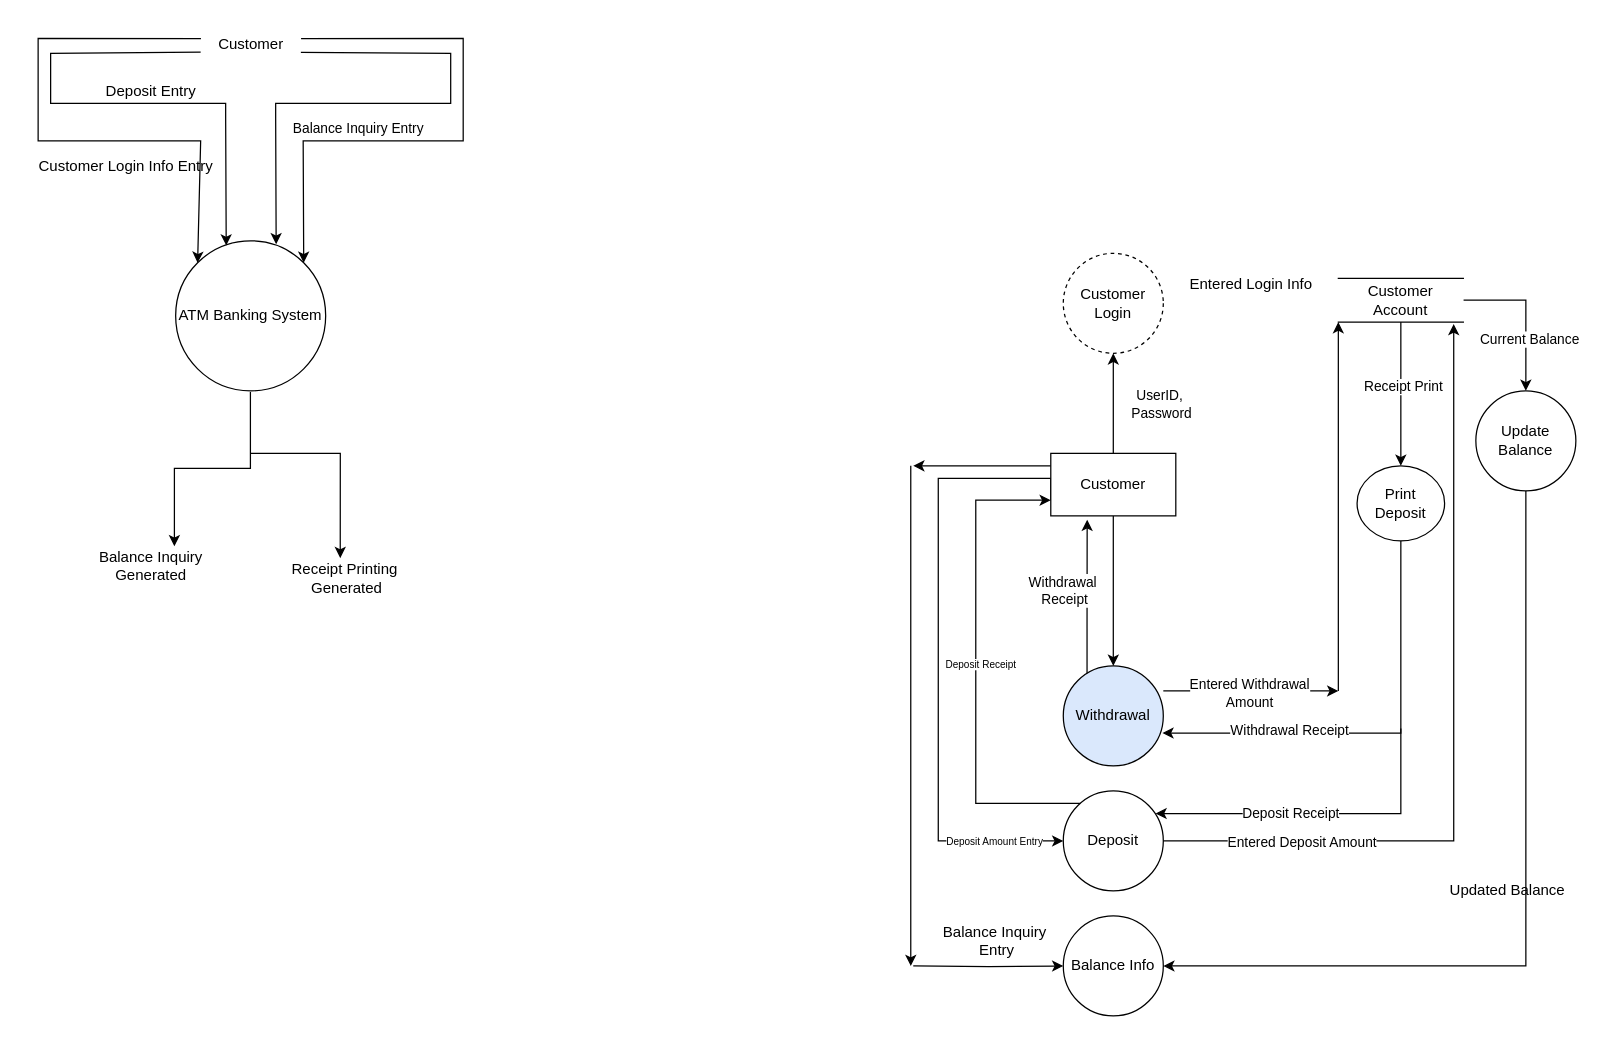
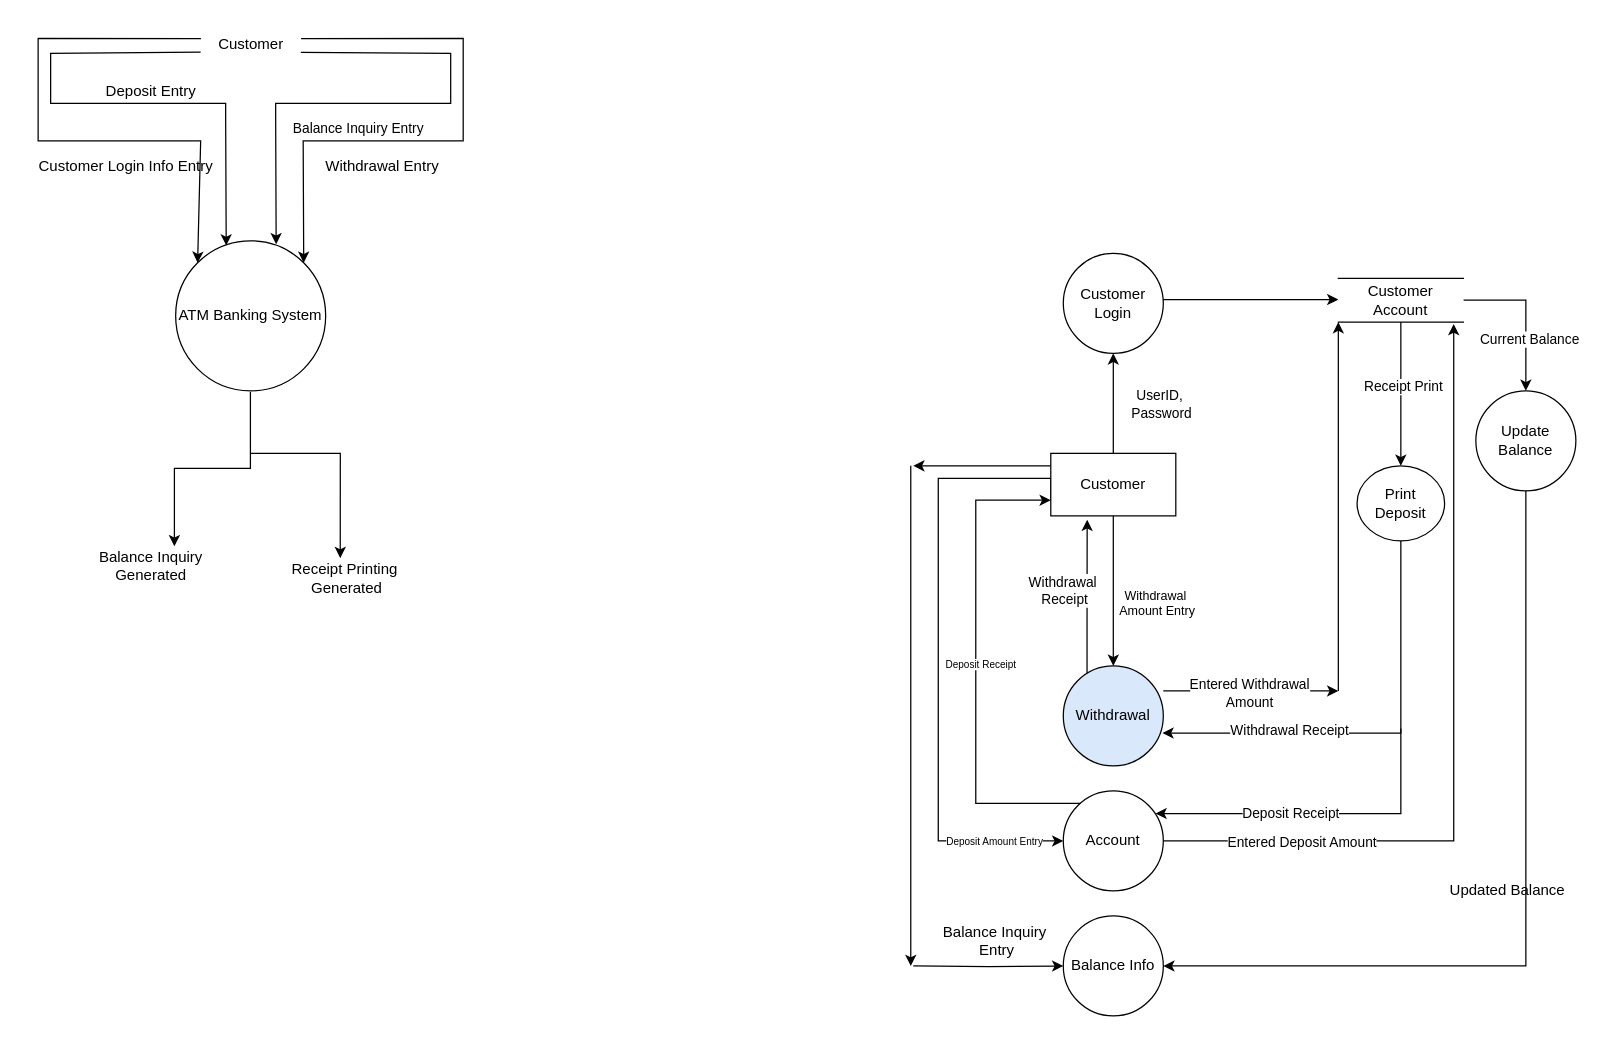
  <mxCell id="0" />
  <mxCell id="1" parent="0" />
  <mxCell id="2" style="edgeStyle=orthogonalEdgeStyle;rounded=0;orthogonalLoop=1;jettySize=auto;html=1;entryX=0.459;entryY=0.01;entryDx=0;entryDy=0;entryPerimeter=0;" edge="1" parent="1"><mxGeometry relative="1" as="geometry"><mxPoint x="271.65" y="445.8" as="targetPoint" /><mxPoint x="200" y="362" as="sourcePoint" /><Array as="points"><mxPoint x="271" y="362" /><mxPoint x="271" y="446" /></Array></mxGeometry></mxCell>
  <mxCell id="3" value="ATM Banking System" style="shape=ellipse;html=1;dashed=0;whiteSpace=wrap;aspect=fixed;perimeter=ellipsePerimeter;" parent="1" vertex="1"><mxGeometry x="140" y="192" width="120" height="120" as="geometry" /></mxCell>
  <mxCell id="4" value="" style="endArrow=classic;html=1;rounded=0;entryX=0;entryY=0;entryDx=0;entryDy=0;exitX=0.003;exitY=0.345;exitDx=0;exitDy=0;exitPerimeter=0;" edge="1" parent="1" source="22" target="3"><mxGeometry width="50" height="50" relative="1" as="geometry"><mxPoint x="160" y="31" as="sourcePoint" /><mxPoint x="140" y="122" as="targetPoint" /><Array as="points"><mxPoint x="30" y="30" /><mxPoint x="30" y="112" /><mxPoint x="160" y="112" /></Array></mxGeometry></mxCell>
  <mxCell id="5" value="Customer Login Info Entry" style="text;html=1;align=center;verticalAlign=middle;resizable=0;points=[];autosize=1;strokeColor=none;fillColor=none;" vertex="1" parent="1"><mxGeometry x="20" y="118" width="160" height="30" as="geometry" /></mxCell>
  <mxCell id="6" value="" style="endArrow=classic;html=1;rounded=0;entryX=1;entryY=0;entryDx=0;entryDy=0;exitX=1.004;exitY=0.342;exitDx=0;exitDy=0;exitPerimeter=0;" edge="1" parent="1" source="22" target="3"><mxGeometry width="50" height="50" relative="1" as="geometry"><mxPoint x="250.4" y="30.25" as="sourcePoint" /><mxPoint x="240" y="202" as="targetPoint" /><Array as="points"><mxPoint x="370" y="30" /><mxPoint x="370" y="112" /><mxPoint x="310" y="112" /><mxPoint x="242" y="112" /></Array></mxGeometry></mxCell>
+ <mxCell id="7" value="Withdrawal Entry" style="text;html=1;align=center;verticalAlign=middle;resizable=0;points=[];autosize=1;strokeColor=none;fillColor=none;" vertex="1" parent="1"><mxGeometry x="250" y="118" width="110" height="30" as="geometry" /></mxCell>
  <mxCell id="8" value="" style="endArrow=classic;html=1;rounded=0;entryX=0.337;entryY=0.031;entryDx=0;entryDy=0;entryPerimeter=0;exitX=0;exitY=0.703;exitDx=0;exitDy=0;exitPerimeter=0;" edge="1" parent="1" source="22" target="3"><mxGeometry width="50" height="50" relative="1" as="geometry"><mxPoint x="149.5" y="41.1" as="sourcePoint" /><mxPoint x="180" y="172" as="targetPoint" /><Array as="points"><mxPoint x="40" y="42" /><mxPoint x="40" y="82" /><mxPoint x="180" y="82" /><mxPoint x="180" y="94" /></Array></mxGeometry></mxCell>
  <mxCell id="9" value="" style="endArrow=classic;html=1;rounded=0;entryX=0.67;entryY=0.023;entryDx=0;entryDy=0;entryPerimeter=0;exitX=1.002;exitY=0.707;exitDx=0;exitDy=0;exitPerimeter=0;" edge="1" parent="1" source="22" target="3"><mxGeometry width="50" height="50" relative="1" as="geometry"><mxPoint x="250.3" y="40.85" as="sourcePoint" /><mxPoint x="220" y="192" as="targetPoint" /><Array as="points"><mxPoint x="360" y="42" /><mxPoint x="360" y="82" /><mxPoint x="220" y="82" /><mxPoint x="220" y="94" /></Array></mxGeometry></mxCell>
  <mxCell id="10" value="Balance Inquiry Entry" style="edgeLabel;html=1;align=center;verticalAlign=middle;resizable=0;points=[];" vertex="1" connectable="0" parent="9"><mxGeometry x="-0.522" y="-2" relative="1" as="geometry"><mxPoint x="-54" y="58" as="offset" /></mxGeometry></mxCell>
  <mxCell id="11" value="Deposit Entry" style="text;html=1;align=center;verticalAlign=middle;resizable=0;points=[];autosize=1;strokeColor=none;fillColor=none;" vertex="1" parent="1"><mxGeometry x="70" y="58" width="100" height="30" as="geometry" /></mxCell>
  <mxCell id="12" value="Receipt Printing&lt;div&gt;&amp;nbsp;Generated&lt;/div&gt;" style="text;html=1;align=center;verticalAlign=middle;resizable=0;points=[];autosize=1;strokeColor=none;fillColor=none;" vertex="1" parent="1"><mxGeometry x="220" y="442" width="110" height="40" as="geometry" /></mxCell>
  <mxCell id="13" style="edgeStyle=orthogonalEdgeStyle;rounded=0;orthogonalLoop=1;jettySize=auto;html=1;exitX=0.34;exitY=0.975;exitDx=0;exitDy=0;exitPerimeter=0;entryX=0.5;entryY=0.009;entryDx=0;entryDy=0;entryPerimeter=0;" edge="1" parent="1"><mxGeometry relative="1" as="geometry"><mxPoint x="139" y="436.36" as="targetPoint" /><mxPoint x="199.8" y="313" as="sourcePoint" /><Array as="points"><mxPoint x="200" y="374" /><mxPoint x="139" y="374" /></Array></mxGeometry></mxCell>
  <mxCell id="14" value="Balance Inquiry&lt;div&gt;Generated&lt;/div&gt;" style="text;html=1;align=center;verticalAlign=middle;resizable=0;points=[];autosize=1;strokeColor=none;fillColor=none;" vertex="1" parent="1"><mxGeometry x="65" y="432" width="110" height="40" as="geometry" /></mxCell>
  <mxCell id="15" value="" style="edgeStyle=orthogonalEdgeStyle;rounded=0;orthogonalLoop=1;jettySize=auto;html=1;" edge="1" parent="1" source="21" target="24"><mxGeometry relative="1" as="geometry" /></mxCell>
  <mxCell id="16" value="UserID,&lt;div&gt;&amp;nbsp;Password&lt;/div&gt;" style="edgeLabel;html=1;align=center;verticalAlign=middle;resizable=0;points=[];" vertex="1" connectable="0" parent="15"><mxGeometry x="0.016" y="-3" relative="1" as="geometry"><mxPoint x="33" y="1" as="offset" /></mxGeometry></mxCell>
  <mxCell id="17" value="" style="edgeStyle=orthogonalEdgeStyle;rounded=0;orthogonalLoop=1;jettySize=auto;html=1;" edge="1" parent="1" source="21" target="28"><mxGeometry relative="1" as="geometry" /></mxCell>
  <mxCell id="18" style="edgeStyle=orthogonalEdgeStyle;rounded=0;orthogonalLoop=1;jettySize=auto;html=1;" edge="1" parent="1"><mxGeometry relative="1" as="geometry"><mxPoint x="730" y="372" as="targetPoint" /><mxPoint x="840" y="372" as="sourcePoint" /></mxGeometry></mxCell>
  <mxCell id="19" style="edgeStyle=orthogonalEdgeStyle;rounded=0;orthogonalLoop=1;jettySize=auto;html=1;entryX=0;entryY=0.5;entryDx=0;entryDy=0;exitX=0;exitY=0.75;exitDx=0;exitDy=0;" edge="1" parent="1" source="21" target="29"><mxGeometry relative="1" as="geometry"><Array as="points"><mxPoint x="840" y="382" /><mxPoint x="750" y="382" /><mxPoint x="750" y="672" /></Array></mxGeometry></mxCell>
  <mxCell id="20" value="Deposit Amount Entry" style="edgeLabel;html=1;align=center;verticalAlign=middle;resizable=0;points=[];fontSize=8;" vertex="1" connectable="0" parent="19"><mxGeometry x="0.806" y="-1" relative="1" as="geometry"><mxPoint x="-7" y="-1" as="offset" /></mxGeometry></mxCell>
  <mxCell id="21" value="Customer" style="html=1;dashed=0;whiteSpace=wrap;" vertex="1" parent="1"><mxGeometry x="840" y="362" width="100" height="50" as="geometry" /></mxCell>
  <mxCell id="22" value="Customer" style="text;html=1;align=center;verticalAlign=middle;resizable=0;points=[];autosize=1;strokeColor=none;fillColor=none;" vertex="1" parent="1"><mxGeometry x="160" y="20" width="80" height="30" as="geometry" /></mxCell>
- <mxCell id="24" value="Customer Login" style="ellipse;whiteSpace=wrap;html=1;dashed=1;" vertex="1" parent="1"><mxGeometry x="850" y="202" width="80" height="80" as="geometry" /></mxCell>
+ <mxCell id="23" style="edgeStyle=orthogonalEdgeStyle;rounded=0;orthogonalLoop=1;jettySize=auto;html=1;endArrow=classic;endFill=1;startArrow=none;startFill=0;" edge="1" parent="1" source="24" target="36"><mxGeometry relative="1" as="geometry"><Array as="points"><mxPoint x="970" y="239" /><mxPoint x="970" y="239" /></Array></mxGeometry></mxCell>
+ <mxCell id="24" value="Customer Login" style="ellipse;whiteSpace=wrap;html=1;dashed=0;" vertex="1" parent="1"><mxGeometry x="850" y="202" width="80" height="80" as="geometry" /></mxCell>
  <mxCell id="25" value="Balance Info" style="ellipse;whiteSpace=wrap;html=1;dashed=0;" vertex="1" parent="1"><mxGeometry x="850" y="732" width="80" height="80" as="geometry" /></mxCell>
  <mxCell id="26" style="edgeStyle=orthogonalEdgeStyle;rounded=0;orthogonalLoop=1;jettySize=auto;html=1;" edge="1" parent="1"><mxGeometry relative="1" as="geometry"><mxPoint x="1070" y="552" as="targetPoint" /><mxPoint x="930" y="552" as="sourcePoint" /><Array as="points"><mxPoint x="1070" y="552" /></Array></mxGeometry></mxCell>
  <mxCell id="27" value="Entered Withdrawal&lt;div&gt;Amount&lt;/div&gt;" style="edgeLabel;html=1;align=center;verticalAlign=middle;resizable=0;points=[];" vertex="1" connectable="0" parent="26"><mxGeometry x="-0.03" y="-1" relative="1" as="geometry"><mxPoint as="offset" /></mxGeometry></mxCell>
  <mxCell id="28" value="Withdrawal" style="ellipse;whiteSpace=wrap;html=1;dashed=0;fillColor=#dae8fc;" vertex="1" parent="1"><mxGeometry x="850" y="532" width="80" height="80" as="geometry" /></mxCell>
- <mxCell id="29" value="Deposit" style="ellipse;whiteSpace=wrap;html=1;dashed=0;" vertex="1" parent="1"><mxGeometry x="850" y="632" width="80" height="80" as="geometry" /></mxCell>
+ <mxCell id="29" value="Account" style="ellipse;whiteSpace=wrap;html=1;dashed=0;" vertex="1" parent="1"><mxGeometry x="850" y="632" width="80" height="80" as="geometry" /></mxCell>
  <mxCell id="30" style="edgeStyle=orthogonalEdgeStyle;rounded=0;orthogonalLoop=1;jettySize=auto;html=1;endArrow=none;endFill=0;startArrow=classic;startFill=1;exitX=0;exitY=1;exitDx=0;exitDy=0;" edge="1" parent="1" source="36"><mxGeometry relative="1" as="geometry"><mxPoint x="1070" y="552" as="targetPoint" /><mxPoint x="1084.13" y="257" as="sourcePoint" /><Array as="points"><mxPoint x="1070" y="552" /></Array></mxGeometry></mxCell>
  <mxCell id="31" style="edgeStyle=orthogonalEdgeStyle;rounded=0;orthogonalLoop=1;jettySize=auto;html=1;entryX=1;entryY=0.5;entryDx=0;entryDy=0;exitX=0.5;exitY=1;exitDx=0;exitDy=0;" edge="1" parent="1" source="43"><mxGeometry relative="1" as="geometry"><mxPoint x="1220" y="582.364" as="sourcePoint" /><mxPoint x="930" y="772" as="targetPoint" /><Array as="points"><mxPoint x="1220" y="772" /></Array></mxGeometry></mxCell>
  <mxCell id="32" style="edgeStyle=orthogonalEdgeStyle;rounded=0;orthogonalLoop=1;jettySize=auto;html=1;entryX=0.5;entryY=0;entryDx=0;entryDy=0;" edge="1" parent="1" source="36" target="43"><mxGeometry relative="1" as="geometry"><mxPoint x="1270" y="242" as="targetPoint" /></mxGeometry></mxCell>
  <mxCell id="33" value="Current Balance" style="edgeLabel;html=1;align=center;verticalAlign=middle;resizable=0;points=[];" vertex="1" connectable="0" parent="32"><mxGeometry x="0.322" y="2" relative="1" as="geometry"><mxPoint as="offset" /></mxGeometry></mxCell>
  <mxCell id="34" value="" style="edgeStyle=orthogonalEdgeStyle;rounded=0;orthogonalLoop=1;jettySize=auto;html=1;" edge="1" parent="1" source="36" target="46"><mxGeometry relative="1" as="geometry" /></mxCell>
  <mxCell id="35" value="Receipt Print" style="edgeLabel;html=1;align=center;verticalAlign=middle;resizable=0;points=[];" vertex="1" connectable="0" parent="34"><mxGeometry x="-0.11" y="1" relative="1" as="geometry"><mxPoint as="offset" /></mxGeometry></mxCell>
  <mxCell id="36" value="Customer Account" style="html=1;dashed=0;whiteSpace=wrap;shape=partialRectangle;right=0;left=0;" vertex="1" parent="1"><mxGeometry x="1070" y="222" width="100" height="35" as="geometry" /></mxCell>
- <mxCell id="37" value="Entered Login Info" style="text;html=1;align=center;verticalAlign=middle;resizable=0;points=[];autosize=1;strokeColor=none;fillColor=none;" vertex="1" parent="1"><mxGeometry x="940" y="212" width="120" height="30" as="geometry" /></mxCell>
+ <mxCell id="38" value="Withdrawal&amp;nbsp;&lt;div&gt;Amount Entry&lt;/div&gt;" style="text;html=1;align=center;verticalAlign=middle;resizable=0;points=[];autosize=1;strokeColor=none;fillColor=none;fontSize=10;" vertex="1" parent="1"><mxGeometry x="885" y="462" width="80" height="40" as="geometry" /></mxCell>
  <mxCell id="39" style="edgeStyle=orthogonalEdgeStyle;rounded=0;orthogonalLoop=1;jettySize=auto;html=1;" edge="1" parent="1"><mxGeometry relative="1" as="geometry"><mxPoint x="728" y="772" as="targetPoint" /><mxPoint x="728" y="372" as="sourcePoint" /></mxGeometry></mxCell>
  <mxCell id="40" style="edgeStyle=orthogonalEdgeStyle;rounded=0;orthogonalLoop=1;jettySize=auto;html=1;entryX=0;entryY=0.5;entryDx=0;entryDy=0;" edge="1" parent="1" target="25"><mxGeometry relative="1" as="geometry"><mxPoint x="850" y="771.5" as="targetPoint" /><mxPoint x="730" y="772" as="sourcePoint" /><Array as="points" /></mxGeometry></mxCell>
  <mxCell id="41" value="Updated Balance" style="text;html=1;align=center;verticalAlign=middle;resizable=0;points=[];autosize=1;strokeColor=none;fillColor=none;" vertex="1" parent="1"><mxGeometry x="1145" y="697" width="120" height="30" as="geometry" /></mxCell>
  <mxCell id="42" value="Balance Inquiry&lt;div&gt;&amp;nbsp;&lt;span style=&quot;background-color: transparent; color: light-dark(rgb(0, 0, 0), rgb(255, 255, 255));&quot;&gt;Entry&lt;/span&gt;&lt;/div&gt;" style="text;html=1;align=center;verticalAlign=middle;resizable=0;points=[];autosize=1;strokeColor=none;fillColor=none;" vertex="1" parent="1"><mxGeometry x="740" y="732" width="110" height="40" as="geometry" /></mxCell>
  <mxCell id="43" value="Update Balance" style="ellipse;whiteSpace=wrap;html=1;dashed=0;" vertex="1" parent="1"><mxGeometry x="1180" y="312" width="80" height="80" as="geometry" /></mxCell>
  <mxCell id="44" style="edgeStyle=orthogonalEdgeStyle;rounded=0;orthogonalLoop=1;jettySize=auto;html=1;entryX=0.923;entryY=1.045;entryDx=0;entryDy=0;entryPerimeter=0;" edge="1" parent="1" source="29" target="36"><mxGeometry relative="1" as="geometry"><mxPoint x="1150" y="332" as="targetPoint" /><Array as="points"><mxPoint x="1162" y="672" /><mxPoint x="1162" y="258" /></Array></mxGeometry></mxCell>
  <mxCell id="45" value="Entered Deposit Amount" style="edgeLabel;html=1;align=center;verticalAlign=middle;resizable=0;points=[];" vertex="1" connectable="0" parent="44"><mxGeometry x="-0.602" y="1" relative="1" as="geometry"><mxPoint x="-18" y="1" as="offset" /></mxGeometry></mxCell>
  <mxCell id="46" value="Print Deposit" style="ellipse;whiteSpace=wrap;html=1;dashed=0;" vertex="1" parent="1"><mxGeometry x="1085" y="372" width="70" height="60" as="geometry" /></mxCell>
  <mxCell id="47" style="edgeStyle=orthogonalEdgeStyle;rounded=0;orthogonalLoop=1;jettySize=auto;html=1;entryX=0.991;entryY=0.671;entryDx=0;entryDy=0;entryPerimeter=0;" edge="1" parent="1" source="46" target="28"><mxGeometry relative="1" as="geometry"><Array as="points"><mxPoint x="1120" y="586" /></Array></mxGeometry></mxCell>
  <mxCell id="48" value="Withdrawal Receipt" style="edgeLabel;html=1;align=center;verticalAlign=middle;resizable=0;points=[];" vertex="1" connectable="0" parent="47"><mxGeometry x="0.292" y="-2" relative="1" as="geometry"><mxPoint x="-21" as="offset" /></mxGeometry></mxCell>
  <mxCell id="49" style="edgeStyle=orthogonalEdgeStyle;rounded=0;orthogonalLoop=1;jettySize=auto;html=1;entryX=0.922;entryY=0.226;entryDx=0;entryDy=0;entryPerimeter=0;" edge="1" parent="1" target="29"><mxGeometry relative="1" as="geometry"><mxPoint x="1120" y="582" as="sourcePoint" /><mxPoint x="929" y="621" as="targetPoint" /><Array as="points"><mxPoint x="1120" y="582" /><mxPoint x="1120" y="650" /></Array></mxGeometry></mxCell>
  <mxCell id="50" value="Deposit Receipt" style="edgeLabel;html=1;align=center;verticalAlign=middle;resizable=0;points=[];" vertex="1" connectable="0" parent="49"><mxGeometry x="0.188" y="-3" relative="1" as="geometry"><mxPoint y="2" as="offset" /></mxGeometry></mxCell>
  <mxCell id="51" style="edgeStyle=orthogonalEdgeStyle;rounded=0;orthogonalLoop=1;jettySize=auto;html=1;entryX=0;entryY=0.75;entryDx=0;entryDy=0;" edge="1" parent="1" source="29" target="21"><mxGeometry relative="1" as="geometry"><mxPoint x="810" y="422" as="targetPoint" /><Array as="points"><mxPoint x="780" y="642" /><mxPoint x="780" y="400" /><mxPoint x="840" y="400" /></Array></mxGeometry></mxCell>
  <mxCell id="52" value="Deposit Receipt" style="edgeLabel;html=1;align=center;verticalAlign=middle;resizable=0;points=[];fontSize=8;" vertex="1" connectable="0" parent="51"><mxGeometry x="0.009" y="-3" relative="1" as="geometry"><mxPoint as="offset" /></mxGeometry></mxCell>
  <mxCell id="53" style="edgeStyle=orthogonalEdgeStyle;rounded=0;orthogonalLoop=1;jettySize=auto;html=1;entryX=0.291;entryY=1.06;entryDx=0;entryDy=0;entryPerimeter=0;" edge="1" parent="1" source="28" target="21"><mxGeometry relative="1" as="geometry"><Array as="points"><mxPoint x="869" y="502" /><mxPoint x="869" y="502" /></Array></mxGeometry></mxCell>
  <mxCell id="54" value="Withdrawal&amp;nbsp;&lt;div&gt;Receipt&lt;/div&gt;" style="edgeLabel;html=1;align=center;verticalAlign=middle;resizable=0;points=[];" vertex="1" connectable="0" parent="53"><mxGeometry x="0.119" y="2" relative="1" as="geometry"><mxPoint x="-17" y="3" as="offset" /></mxGeometry></mxCell>
